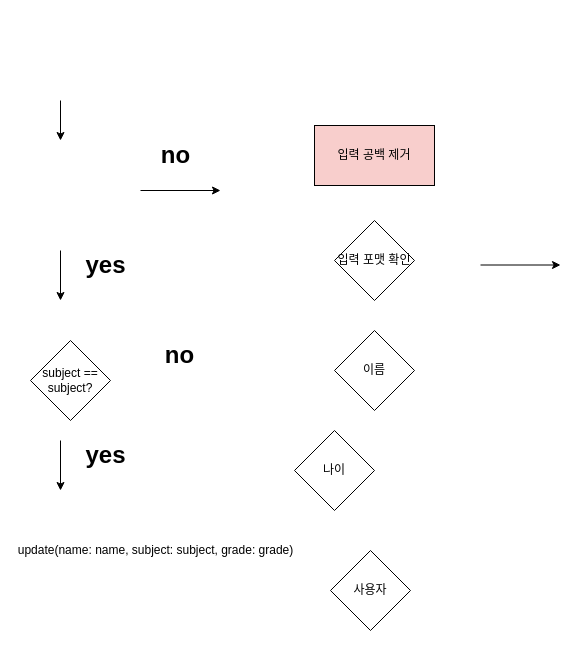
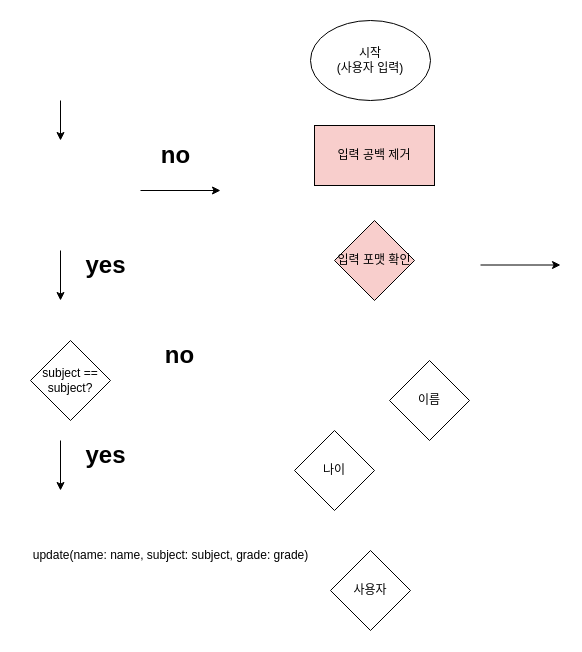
  <mxCell id="0" />
  <mxCell id="1" parent="0" />
- <mxCell id="2" value="입력 포맷 확인" style="rhombus;whiteSpace=wrap;html=1;" parent="1" vertex="1"><mxGeometry x="334" y="220" width="80" height="80" as="geometry" /></mxCell>
+ <mxCell id="2" value="입력 포맷 확인" style="rhombus;whiteSpace=wrap;html=1;fillColor=#f8cecc;" parent="1" vertex="1"><mxGeometry x="334" y="220" width="80" height="80" as="geometry" /></mxCell>
  <mxCell id="3" value="" style="endArrow=classic;html=1;rounded=0;" parent="1" edge="1"><mxGeometry width="50" height="50" relative="1" as="geometry"><mxPoint x="60" y="250" as="sourcePoint" /><mxPoint x="60" y="300" as="targetPoint" /></mxGeometry></mxCell>
  <mxCell id="4" value="" style="endArrow=classic;html=1;rounded=0;" parent="1" edge="1"><mxGeometry width="50" height="50" relative="1" as="geometry"><mxPoint x="60" y="100" as="sourcePoint" /><mxPoint x="60" y="140" as="targetPoint" /></mxGeometry></mxCell>
  <mxCell id="5" value="" style="endArrow=classic;html=1;rounded=0;" parent="1" edge="1"><mxGeometry width="50" height="50" relative="1" as="geometry"><mxPoint x="140" y="190" as="sourcePoint" /><mxPoint x="220" y="190" as="targetPoint" /></mxGeometry></mxCell>
  <mxCell id="6" value="no" style="text;strokeColor=none;fillColor=none;html=1;fontSize=24;fontStyle=1;verticalAlign=middle;align=center;" parent="1" vertex="1"><mxGeometry x="150" y="140" width="50" height="30" as="geometry" /></mxCell>
  <mxCell id="7" value="yes" style="text;strokeColor=none;fillColor=none;html=1;fontSize=24;fontStyle=1;verticalAlign=middle;align=center;" parent="1" vertex="1"><mxGeometry x="80" y="250" width="50" height="30" as="geometry" /></mxCell>
  <mxCell id="8" value="subject == subject?" style="rhombus;whiteSpace=wrap;html=1;" parent="1" vertex="1"><mxGeometry x="30" y="340" width="80" height="80" as="geometry" /></mxCell>
  <mxCell id="9" value="" style="endArrow=classic;html=1;rounded=0;" parent="1" edge="1"><mxGeometry width="50" height="50" relative="1" as="geometry"><mxPoint x="60" y="440" as="sourcePoint" /><mxPoint x="60" y="490" as="targetPoint" /></mxGeometry></mxCell>
  <mxCell id="10" value="yes" style="text;strokeColor=none;fillColor=none;html=1;fontSize=24;fontStyle=1;verticalAlign=middle;align=center;" parent="1" vertex="1"><mxGeometry x="80" y="440" width="50" height="30" as="geometry" /></mxCell>
  <mxCell id="11" value="" style="endArrow=classic;html=1;rounded=0;" parent="1" edge="1"><mxGeometry width="50" height="50" relative="1" as="geometry"><mxPoint x="480" y="264.5" as="sourcePoint" /><mxPoint x="560" y="264.5" as="targetPoint" /></mxGeometry></mxCell>
  <mxCell id="12" value="no" style="text;strokeColor=none;fillColor=none;html=1;fontSize=24;fontStyle=1;verticalAlign=middle;align=center;" parent="1" vertex="1"><mxGeometry x="154" y="340" width="50" height="30" as="geometry" /></mxCell>
- <mxCell id="13" value="update(name: name, subject: subject, grade: grade)" style="text;html=1;align=center;verticalAlign=middle;resizable=0;points=[];autosize=1;strokeColor=none;fillColor=none;" parent="1" vertex="1"><mxGeometry x="5" y="535" width="300" height="30" as="geometry" /></mxCell>
+ <mxCell id="13" value="update(name: name, subject: subject, grade: grade)" style="text;html=1;align=center;verticalAlign=middle;resizable=0;points=[];autosize=1;strokeColor=none;fillColor=none;" parent="1" vertex="1"><mxGeometry x="20" y="540" width="300" height="30" as="geometry" /></mxCell>
+ <mxCell id="14" value="시작&lt;br&gt;(사용자 입력)" style="ellipse;whiteSpace=wrap;html=1;flipV=1;" vertex="1" parent="1"><mxGeometry x="310" y="20" width="120" height="80" as="geometry" /></mxCell>
  <mxCell id="15" value="입력 공백 제거" style="rounded=0;whiteSpace=wrap;html=1;fillColor=#f8cecc;" vertex="1" parent="1"><mxGeometry x="314" y="125" width="120" height="60" as="geometry" /></mxCell>
- <mxCell id="16" value="이름" style="rhombus;whiteSpace=wrap;html=1;" vertex="1" parent="1"><mxGeometry x="334" y="330" width="80" height="80" as="geometry" /></mxCell>
+ <mxCell id="16" value="이름" style="rhombus;whiteSpace=wrap;html=1;" vertex="1" parent="1"><mxGeometry x="389" y="360" width="80" height="80" as="geometry" /></mxCell>
  <mxCell id="17" value="나이" style="rhombus;whiteSpace=wrap;html=1;" vertex="1" parent="1"><mxGeometry x="294" y="430" width="80" height="80" as="geometry" /></mxCell>
  <mxCell id="18" value="사용자" style="rhombus;whiteSpace=wrap;html=1;" vertex="1" parent="1"><mxGeometry x="330" y="550" width="80" height="80" as="geometry" /></mxCell>
